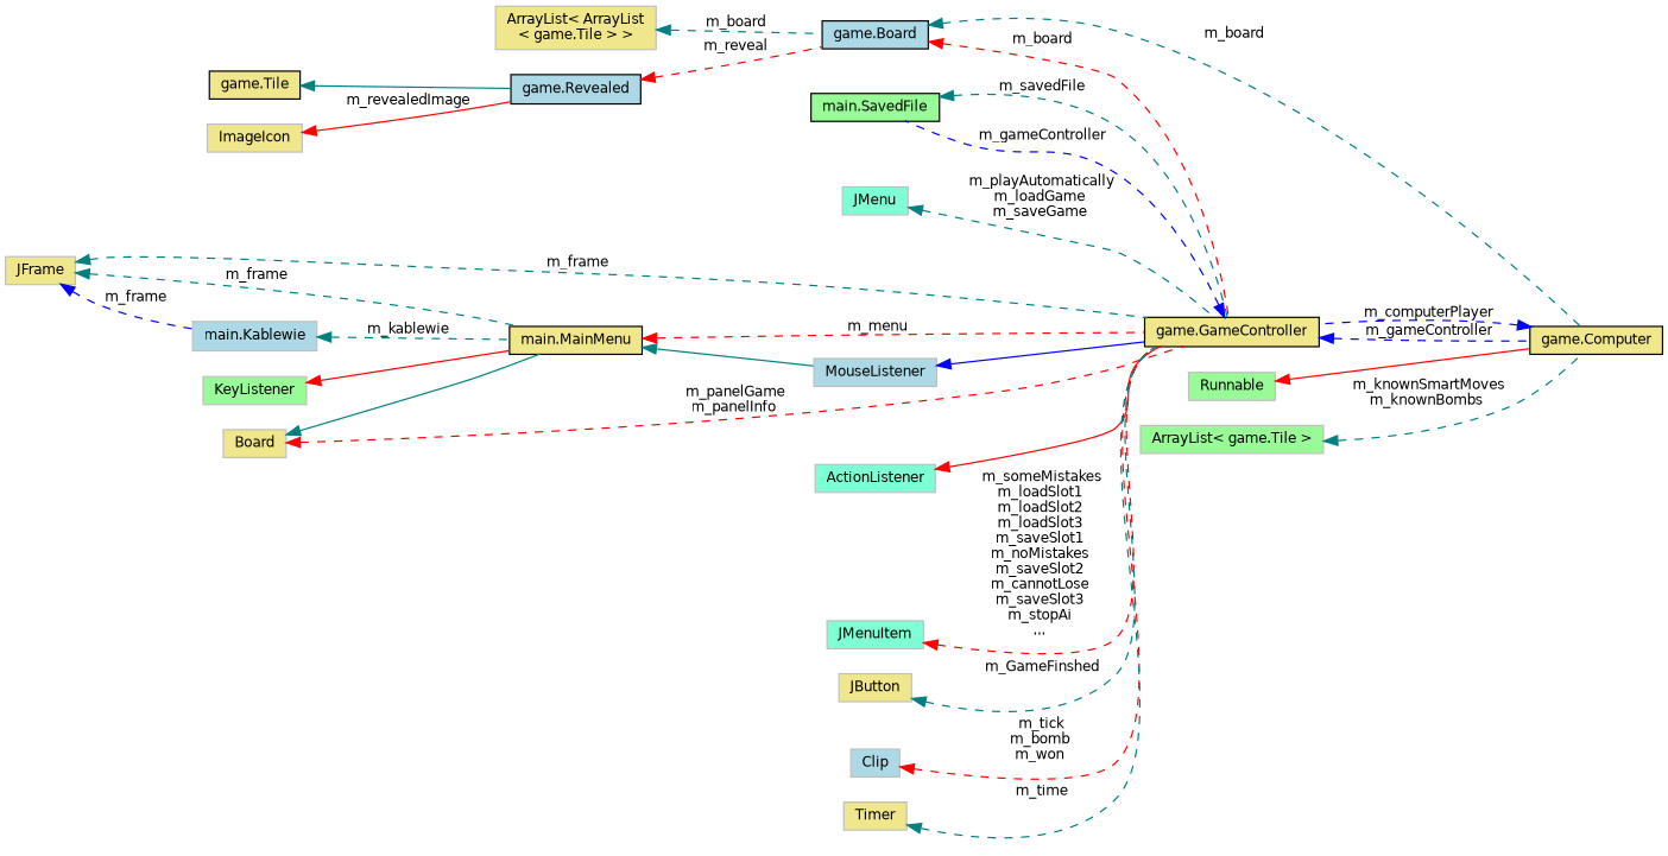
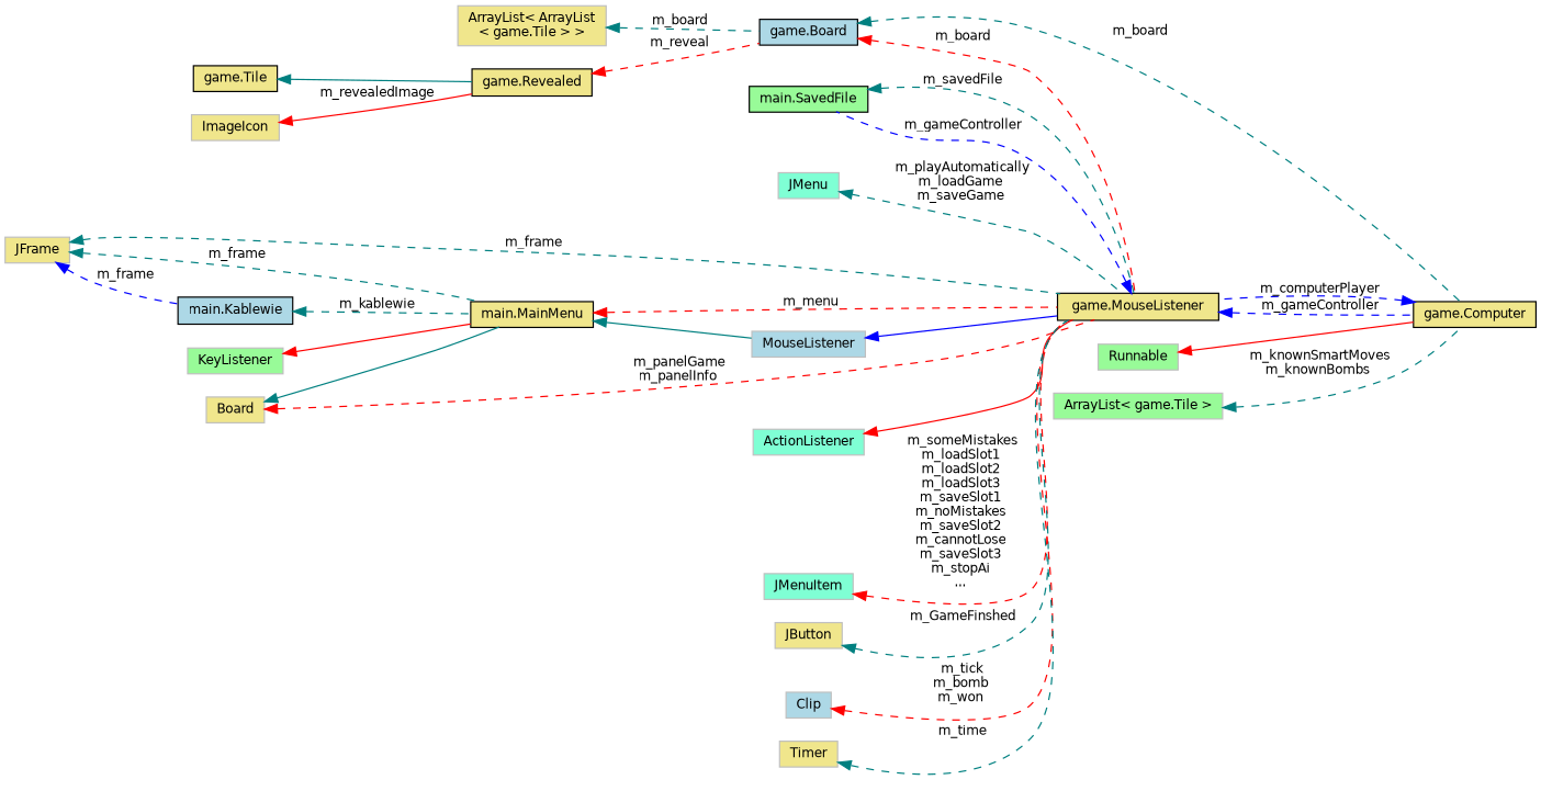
  digraph {
    rankdir=LR
    node [color=grey75 fillcolor=khaki fontname=Helvetica fontsize=10 shape=record style=filled]
    edge [color=teal dir=back fontname=Helvetica fontsize=10 labelfontname=Helvetica labelfontsize=10 style=dashed]
    n1 [color=black fillcolor=palegreen fontcolor=black height=0.2 label="main.SavedFile" width=0.4]
-   n2 [color=black height=0.2 label="game.GameController" width=0.4]
+   n2 [color=black height=0.2 label="game.MouseListener" width=0.4]
    n3 [color=black height=0.2 label="game.Computer" width=0.4]
    n4 [fillcolor=lightblue height=0.2 label=MouseListener width=0.4]
    n5 [color=black height=0.2 label="main.MainMenu" width=0.4]
    n6 [fillcolor=aquamarine height=0.2 label=ActionListener width=0.4]
    n7 [fillcolor=aquamarine height=0.2 label=JMenuItem width=0.4]
    n8 [height=0.2 label=JButton width=0.4]
    n9 [fillcolor=lightblue height=0.2 label=Clip width=0.4]
    n10 [height=0.2 label=Timer width=0.4]
    n11 [height=0.2 label=JFrame width=0.4]
-   n12 [fillcolor=lightblue height=0.2 label="main.Kablewie" width=0.4]
+   n12 [color=black fillcolor=lightblue height=0.2 label="main.Kablewie" width=0.4]
    n13 [height=0.2 label=Board width=0.4]
    n14 [fillcolor=palegreen height=0.2 label=KeyListener width=0.4]
    n15 [fillcolor=aquamarine height=0.2 label=JMenu width=0.4]
    n16 [color=black fillcolor=lightblue height=0.2 label="game.Board" width=0.4]
    n17 [height=0.2 label="ArrayList\< ArrayList\l\< game.Tile \> \>" width=0.4]
-   n18 [color=black fillcolor=lightblue height=0.2 label="game.Revealed" width=0.4]
+   n18 [color=black height=0.2 label="game.Revealed" width=0.4]
    n19 [color=black height=0.2 label="game.Tile" width=0.4]
    n20 [height=0.2 label=ImageIcon width=0.4]
    n21 [fillcolor=palegreen height=0.2 label=Runnable width=0.4]
    n22 [fillcolor=palegreen height=0.2 label="ArrayList\< game.Tile \>" width=0.4]
    n1 -> n2 [label=" m_savedFile"]
    n2 -> n1 [color=blue label=" m_gameController"]
    n2 -> n3 [color=blue label=" m_gameController"]
    n3 -> n2 [color=blue label=" m_computerPlayer"]
    n4 -> n2 [color=blue style=solid]
    n5 -> n2 [color=red label=" m_menu"]
    n5 -> n4 [style=solid]
    n6 -> n2 [color=red style=solid]
    n7 -> n2 [color=red label=" m_someMistakes\nm_loadSlot1\nm_loadSlot2\nm_loadSlot3\nm_saveSlot1\nm_noMistakes\nm_saveSlot2\nm_cannotLose\nm_saveSlot3\nm_stopAi\n..."]
    n8 -> n2 [label=" m_GameFinshed"]
    n9 -> n2 [color=red label=" m_tick\nm_bomb\nm_won"]
    n10 -> n2 [label=" m_time"]
    n11 -> n2 [label=" m_frame"]
    n11 -> n5 [label=" m_frame"]
    n11 -> n12 [color=blue label=" m_frame"]
    n12 -> n5 [label=" m_kablewie"]
    n13 -> n2 [color=red label=" m_panelGame\nm_panelInfo"]
    n13 -> n5 [style=solid]
    n14 -> n5 [color=red style=solid]
    n15 -> n2 [label=" m_playAutomatically\nm_loadGame\nm_saveGame"]
    n16 -> n2 [color=red label=" m_board"]
    n16 -> n3 [label=" m_board"]
    n17 -> n16 [label=" m_board"]
    n18 -> n16 [color=red label=" m_reveal"]
    n19 -> n18 [style=solid]
    n20 -> n18 [color=red label=" m_revealedImage" style=solid]
    n21 -> n3 [color=red style=solid]
    n22 -> n3 [label=" m_knownSmartMoves\nm_knownBombs"]
  }
